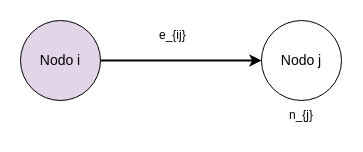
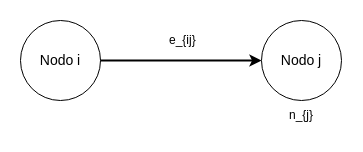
  <mxCell id="0" />
  <mxCell id="1" parent="0" />
- <mxCell id="2" value="&lt;font style=&quot;font-size: 14px;&quot;&gt;Nodo i&lt;/font&gt;" style="ellipse;whiteSpace=wrap;html=1;aspect=fixed;fillColor=#e1d5e7;" parent="1" vertex="1"><mxGeometry x="20" y="20" width="80" height="80" as="geometry" /></mxCell>
+ <mxCell id="2" value="&lt;font style=&quot;font-size: 14px;&quot;&gt;Nodo i&lt;/font&gt;" style="ellipse;whiteSpace=wrap;html=1;aspect=fixed;" parent="1" vertex="1"><mxGeometry x="20" y="20" width="80" height="80" as="geometry" /></mxCell>
  <mxCell id="3" value="&lt;font style=&quot;font-size: 14px;&quot;&gt;Nodo j&lt;/font&gt;" style="ellipse;whiteSpace=wrap;html=1;aspect=fixed;" vertex="1" parent="1"><mxGeometry x="261" y="20" width="80" height="80" as="geometry" /></mxCell>
  <mxCell id="4" value="" style="endArrow=classic;html=1;rounded=0;strokeWidth=2;exitX=1;exitY=0.5;exitDx=0;exitDy=0;entryX=0;entryY=0.5;entryDx=0;entryDy=0;" edge="1" parent="1" source="2" target="3"><mxGeometry width="50" height="50" relative="1" as="geometry"><mxPoint x="191" y="210" as="sourcePoint" /><mxPoint x="241" y="160" as="targetPoint" /></mxGeometry></mxCell>
  <mxCell id="5" value="n_{j}" style="text;html=1;strokeColor=none;fillColor=none;align=center;verticalAlign=middle;whiteSpace=wrap;rounded=0;" vertex="1" parent="1"><mxGeometry x="271" y="100" width="60" height="30" as="geometry" /></mxCell>
- <mxCell id="6" value="e_{ij}" style="text;whiteSpace=wrap;html=1;" vertex="1" parent="1"><mxGeometry x="157" y="21" width="30" height="30" as="geometry" /></mxCell>
+ <mxCell id="6" value="e_{ij}" style="text;whiteSpace=wrap;html=1;" vertex="1" parent="1"><mxGeometry x="167" y="26" width="30" height="30" as="geometry" /></mxCell>
